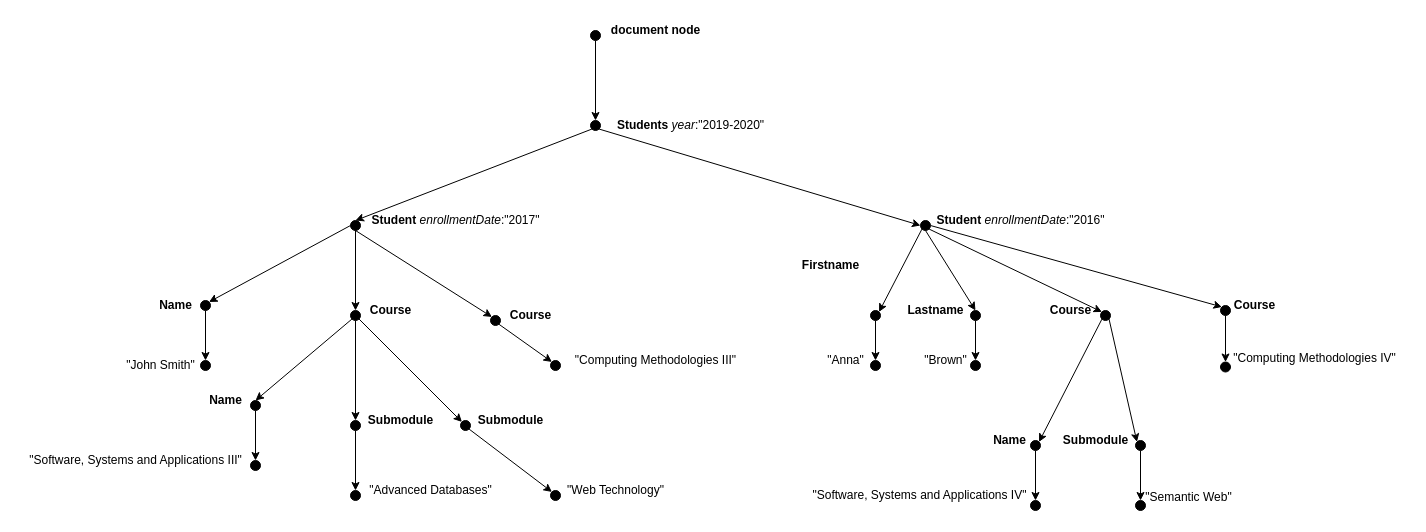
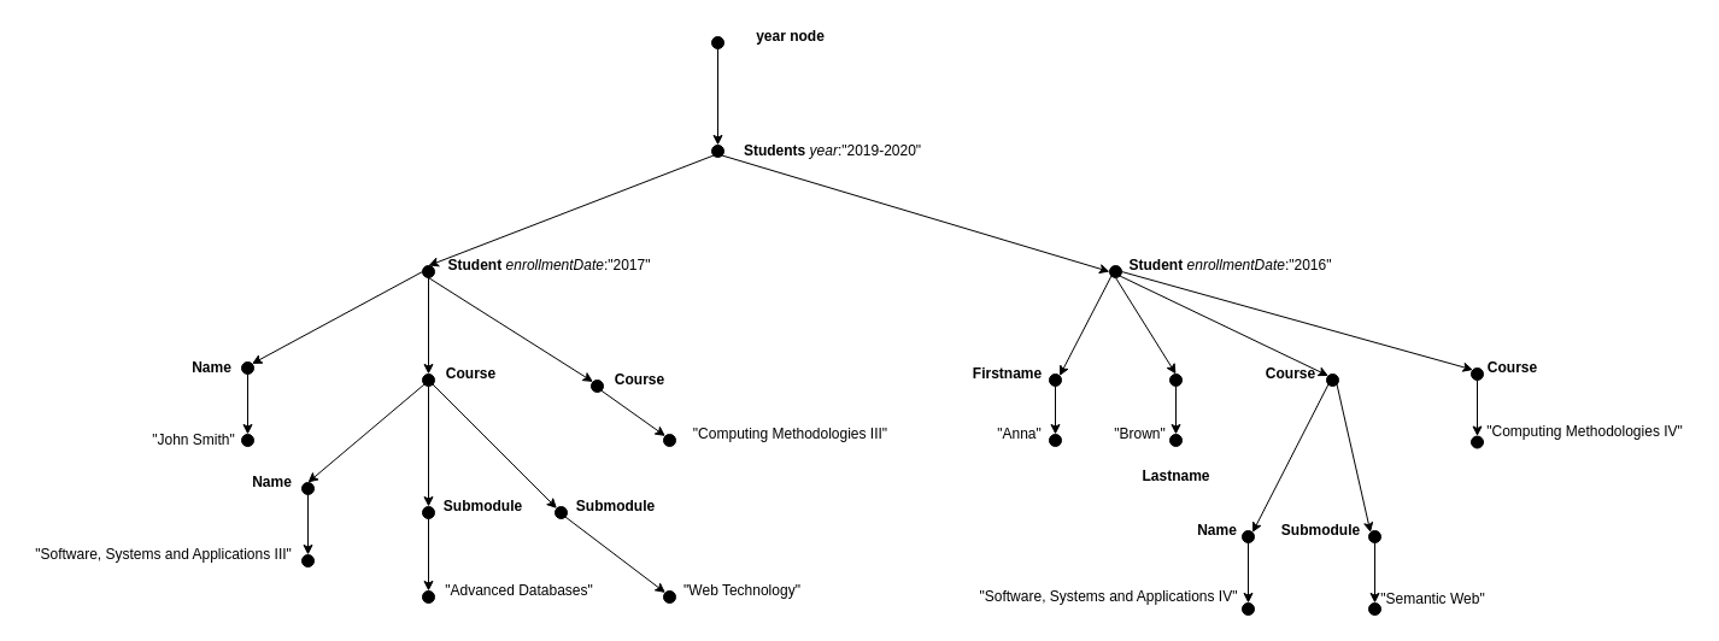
  <mxCell id="0" />
  <mxCell id="1" parent="0" />
  <mxCell id="2" value="" style="ellipse;whiteSpace=wrap;html=1;aspect=fixed;fillColor=#000000;" vertex="1" parent="1"><mxGeometry x="590" y="120" width="10" height="10" as="geometry" /></mxCell>
  <mxCell id="3" value="&lt;b&gt;Students &lt;/b&gt;&lt;i&gt;year&lt;/i&gt;:&quot;2019-2020&quot;" style="text;html=1;align=center;verticalAlign=middle;resizable=0;points=[];autosize=1;" vertex="1" parent="1"><mxGeometry x="610" y="115" width="160" height="20" as="geometry" /></mxCell>
  <mxCell id="4" style="edgeStyle=orthogonalEdgeStyle;rounded=0;orthogonalLoop=1;jettySize=auto;html=1;entryX=0.5;entryY=0;entryDx=0;entryDy=0;" edge="1" parent="1" source="5" target="21"><mxGeometry relative="1" as="geometry" /></mxCell>
  <mxCell id="5" value="" style="ellipse;whiteSpace=wrap;html=1;aspect=fixed;fillColor=#000000;" vertex="1" parent="1"><mxGeometry x="350" y="220" width="10" height="10" as="geometry" /></mxCell>
  <mxCell id="6" value="&lt;b&gt;Student&lt;/b&gt; &lt;i&gt;enrollmentDate&lt;/i&gt;:&quot;2017&quot;" style="text;html=1;align=center;verticalAlign=middle;resizable=0;points=[];autosize=1;" vertex="1" parent="1"><mxGeometry x="365" y="210" width="180" height="20" as="geometry" /></mxCell>
  <mxCell id="7" value="" style="ellipse;whiteSpace=wrap;html=1;aspect=fixed;fillColor=#000000;" vertex="1" parent="1"><mxGeometry x="920" y="220" width="10" height="10" as="geometry" /></mxCell>
  <mxCell id="8" value="&lt;b&gt;Student&lt;/b&gt; &lt;i&gt;enrollmentDate&lt;/i&gt;:&quot;2016&quot;" style="text;html=1;align=center;verticalAlign=middle;resizable=0;points=[];autosize=1;" vertex="1" parent="1"><mxGeometry x="930" y="210" width="180" height="20" as="geometry" /></mxCell>
  <mxCell id="9" value="" style="endArrow=classic;html=1;entryX=0.5;entryY=0;entryDx=0;entryDy=0;exitX=0;exitY=1;exitDx=0;exitDy=0;" edge="1" parent="1" source="2" target="5"><mxGeometry width="50" height="50" relative="1" as="geometry"><mxPoint x="600" y="280" as="sourcePoint" /><mxPoint x="650" y="230" as="targetPoint" /></mxGeometry></mxCell>
  <mxCell id="10" value="" style="endArrow=classic;html=1;entryX=0;entryY=0.5;entryDx=0;entryDy=0;exitX=1;exitY=1;exitDx=0;exitDy=0;" edge="1" parent="1" source="2" target="7"><mxGeometry width="50" height="50" relative="1" as="geometry"><mxPoint x="600" y="280" as="sourcePoint" /><mxPoint x="650" y="230" as="targetPoint" /></mxGeometry></mxCell>
  <mxCell id="11" style="edgeStyle=orthogonalEdgeStyle;rounded=0;orthogonalLoop=1;jettySize=auto;html=1;exitX=0.5;exitY=1;exitDx=0;exitDy=0;entryX=0.5;entryY=0;entryDx=0;entryDy=0;" edge="1" parent="1" source="12" target="2"><mxGeometry relative="1" as="geometry" /></mxCell>
  <mxCell id="12" value="" style="ellipse;whiteSpace=wrap;html=1;aspect=fixed;fillColor=#000000;" vertex="1" parent="1"><mxGeometry x="590" y="30" width="10" height="10" as="geometry" /></mxCell>
- <mxCell id="13" value="&lt;b&gt;document node&lt;/b&gt;" style="text;html=1;align=center;verticalAlign=middle;resizable=0;points=[];autosize=1;" vertex="1" parent="1"><mxGeometry x="605" y="20" width="100" height="20" as="geometry" /></mxCell>
+ <mxCell id="13" value="&lt;b&gt;year node&lt;/b&gt;" style="text;html=1;align=center;verticalAlign=middle;resizable=0;points=[];autosize=1;" vertex="1" parent="1"><mxGeometry x="605" y="20" width="100" height="20" as="geometry" /></mxCell>
  <mxCell id="14" style="edgeStyle=orthogonalEdgeStyle;rounded=0;orthogonalLoop=1;jettySize=auto;html=1;exitX=0.5;exitY=1;exitDx=0;exitDy=0;entryX=0.5;entryY=0;entryDx=0;entryDy=0;" edge="1" parent="1" source="15" target="18"><mxGeometry relative="1" as="geometry" /></mxCell>
  <mxCell id="15" value="" style="ellipse;whiteSpace=wrap;html=1;aspect=fixed;fillColor=#000000;" vertex="1" parent="1"><mxGeometry x="200" y="300" width="10" height="10" as="geometry" /></mxCell>
  <mxCell id="16" value="&lt;b&gt;Name&lt;/b&gt;" style="text;html=1;align=center;verticalAlign=middle;resizable=0;points=[];autosize=1;" vertex="1" parent="1"><mxGeometry x="150" y="295" width="50" height="20" as="geometry" /></mxCell>
  <mxCell id="17" value="" style="endArrow=classic;html=1;entryX=1;entryY=0;entryDx=0;entryDy=0;exitX=0;exitY=0.5;exitDx=0;exitDy=0;" edge="1" parent="1" source="5" target="15"><mxGeometry width="50" height="50" relative="1" as="geometry"><mxPoint x="240" y="320" as="sourcePoint" /><mxPoint x="290" y="270" as="targetPoint" /></mxGeometry></mxCell>
  <mxCell id="18" value="" style="ellipse;whiteSpace=wrap;html=1;aspect=fixed;fillColor=#000000;" vertex="1" parent="1"><mxGeometry x="200" y="360" width="10" height="10" as="geometry" /></mxCell>
  <mxCell id="19" value="&quot;John Smith&quot;" style="text;html=1;align=center;verticalAlign=middle;resizable=0;points=[];autosize=1;" vertex="1" parent="1"><mxGeometry x="120" y="355" width="80" height="20" as="geometry" /></mxCell>
  <mxCell id="20" style="edgeStyle=orthogonalEdgeStyle;rounded=0;orthogonalLoop=1;jettySize=auto;html=1;entryX=0.5;entryY=0;entryDx=0;entryDy=0;" edge="1" parent="1" source="21" target="27"><mxGeometry relative="1" as="geometry" /></mxCell>
  <mxCell id="21" value="" style="ellipse;whiteSpace=wrap;html=1;aspect=fixed;fillColor=#000000;" vertex="1" parent="1"><mxGeometry x="350" y="310" width="10" height="10" as="geometry" /></mxCell>
  <mxCell id="22" value="&lt;b&gt;Course&lt;/b&gt;" style="text;html=1;align=center;verticalAlign=middle;resizable=0;points=[];autosize=1;" vertex="1" parent="1"><mxGeometry x="360" y="300" width="60" height="20" as="geometry" /></mxCell>
  <mxCell id="23" style="edgeStyle=orthogonalEdgeStyle;rounded=0;orthogonalLoop=1;jettySize=auto;html=1;entryX=0.5;entryY=0;entryDx=0;entryDy=0;" edge="1" parent="1" source="24" target="33"><mxGeometry relative="1" as="geometry" /></mxCell>
  <mxCell id="24" value="" style="ellipse;whiteSpace=wrap;html=1;aspect=fixed;fillColor=#000000;" vertex="1" parent="1"><mxGeometry x="250" y="400" width="10" height="10" as="geometry" /></mxCell>
  <mxCell id="25" value="&lt;b&gt;Name&lt;/b&gt;" style="text;html=1;align=center;verticalAlign=middle;resizable=0;points=[];autosize=1;" vertex="1" parent="1"><mxGeometry x="200" y="390" width="50" height="20" as="geometry" /></mxCell>
  <mxCell id="26" style="edgeStyle=orthogonalEdgeStyle;rounded=0;orthogonalLoop=1;jettySize=auto;html=1;entryX=0.5;entryY=0;entryDx=0;entryDy=0;" edge="1" parent="1" source="27" target="35"><mxGeometry relative="1" as="geometry" /></mxCell>
  <mxCell id="27" value="" style="ellipse;whiteSpace=wrap;html=1;aspect=fixed;fillColor=#000000;" vertex="1" parent="1"><mxGeometry x="350" y="420" width="10" height="10" as="geometry" /></mxCell>
  <mxCell id="28" value="&lt;b&gt;Submodule&lt;/b&gt;" style="text;html=1;align=center;verticalAlign=middle;resizable=0;points=[];autosize=1;" vertex="1" parent="1"><mxGeometry x="360" y="410" width="80" height="20" as="geometry" /></mxCell>
  <mxCell id="29" value="" style="ellipse;whiteSpace=wrap;html=1;aspect=fixed;fillColor=#000000;" vertex="1" parent="1"><mxGeometry x="460" y="420" width="10" height="10" as="geometry" /></mxCell>
  <mxCell id="30" value="&lt;b&gt;Submodule&lt;/b&gt;" style="text;html=1;align=center;verticalAlign=middle;resizable=0;points=[];autosize=1;" vertex="1" parent="1"><mxGeometry x="470" y="410" width="80" height="20" as="geometry" /></mxCell>
  <mxCell id="31" value="" style="endArrow=classic;html=1;entryX=0.5;entryY=0;entryDx=0;entryDy=0;exitX=0;exitY=1;exitDx=0;exitDy=0;" edge="1" parent="1" source="21" target="24"><mxGeometry width="50" height="50" relative="1" as="geometry"><mxPoint x="460" y="420" as="sourcePoint" /><mxPoint x="510" y="370" as="targetPoint" /></mxGeometry></mxCell>
  <mxCell id="32" value="" style="endArrow=classic;html=1;entryX=0;entryY=0;entryDx=0;entryDy=0;exitX=1;exitY=1;exitDx=0;exitDy=0;" edge="1" parent="1" source="21" target="29"><mxGeometry width="50" height="50" relative="1" as="geometry"><mxPoint x="460" y="420" as="sourcePoint" /><mxPoint x="510" y="370" as="targetPoint" /></mxGeometry></mxCell>
  <mxCell id="33" value="" style="ellipse;whiteSpace=wrap;html=1;aspect=fixed;fillColor=#000000;" vertex="1" parent="1"><mxGeometry x="250" y="460" width="10" height="10" as="geometry" /></mxCell>
  <mxCell id="34" value="&quot;Software, Systems and Applications III&quot;" style="text;html=1;align=center;verticalAlign=middle;resizable=0;points=[];autosize=1;" vertex="1" parent="1"><mxGeometry x="20" y="450" width="230" height="20" as="geometry" /></mxCell>
  <mxCell id="35" value="" style="ellipse;whiteSpace=wrap;html=1;aspect=fixed;fillColor=#000000;" vertex="1" parent="1"><mxGeometry x="350" y="490" width="10" height="10" as="geometry" /></mxCell>
  <mxCell id="36" value="&quot;Advanced Databases&quot;" style="text;html=1;align=center;verticalAlign=middle;resizable=0;points=[];autosize=1;" vertex="1" parent="1"><mxGeometry x="360" y="480" width="140" height="20" as="geometry" /></mxCell>
  <mxCell id="37" value="" style="ellipse;whiteSpace=wrap;html=1;aspect=fixed;fillColor=#000000;" vertex="1" parent="1"><mxGeometry x="550" y="490" width="10" height="10" as="geometry" /></mxCell>
  <mxCell id="38" value="&quot;Web Technology&quot;" style="text;html=1;align=center;verticalAlign=middle;resizable=0;points=[];autosize=1;" vertex="1" parent="1"><mxGeometry x="560" y="480" width="110" height="20" as="geometry" /></mxCell>
  <mxCell id="39" value="" style="endArrow=classic;html=1;entryX=0;entryY=0;entryDx=0;entryDy=0;exitX=1;exitY=1;exitDx=0;exitDy=0;" edge="1" parent="1" source="29" target="37"><mxGeometry width="50" height="50" relative="1" as="geometry"><mxPoint x="460" y="470" as="sourcePoint" /><mxPoint x="510" y="420" as="targetPoint" /></mxGeometry></mxCell>
  <mxCell id="40" value="" style="ellipse;whiteSpace=wrap;html=1;aspect=fixed;fillColor=#000000;" vertex="1" parent="1"><mxGeometry x="490" y="315" width="10" height="10" as="geometry" /></mxCell>
  <mxCell id="41" value="&lt;b&gt;Course&lt;/b&gt;" style="text;html=1;align=center;verticalAlign=middle;resizable=0;points=[];autosize=1;" vertex="1" parent="1"><mxGeometry x="500" y="305" width="60" height="20" as="geometry" /></mxCell>
  <mxCell id="42" value="" style="endArrow=classic;html=1;entryX=0;entryY=0;entryDx=0;entryDy=0;exitX=0.5;exitY=1;exitDx=0;exitDy=0;" edge="1" parent="1" source="5" target="40"><mxGeometry width="50" height="50" relative="1" as="geometry"><mxPoint x="500" y="380" as="sourcePoint" /><mxPoint x="550" y="330" as="targetPoint" /></mxGeometry></mxCell>
  <mxCell id="43" value="" style="ellipse;whiteSpace=wrap;html=1;aspect=fixed;fillColor=#000000;" vertex="1" parent="1"><mxGeometry x="550" y="360" width="10" height="10" as="geometry" /></mxCell>
  <mxCell id="44" value="&quot;Computing Methodologies III&quot;" style="text;html=1;align=center;verticalAlign=middle;resizable=0;points=[];autosize=1;" vertex="1" parent="1"><mxGeometry x="565" y="350" width="180" height="20" as="geometry" /></mxCell>
  <mxCell id="45" value="" style="endArrow=classic;html=1;entryX=0;entryY=0;entryDx=0;entryDy=0;exitX=-0.067;exitY=0.85;exitDx=0;exitDy=0;exitPerimeter=0;" edge="1" parent="1" source="41" target="43"><mxGeometry width="50" height="50" relative="1" as="geometry"><mxPoint x="500" y="380" as="sourcePoint" /><mxPoint x="550" y="330" as="targetPoint" /></mxGeometry></mxCell>
  <mxCell id="46" style="edgeStyle=orthogonalEdgeStyle;rounded=0;orthogonalLoop=1;jettySize=auto;html=1;entryX=0.5;entryY=0;entryDx=0;entryDy=0;" edge="1" parent="1" source="47" target="59"><mxGeometry relative="1" as="geometry" /></mxCell>
  <mxCell id="47" value="" style="ellipse;whiteSpace=wrap;html=1;aspect=fixed;fillColor=#000000;" vertex="1" parent="1"><mxGeometry x="870" y="310" width="10" height="10" as="geometry" /></mxCell>
- <mxCell id="48" value="&lt;b&gt;Firstname&lt;/b&gt;" style="text;html=1;align=center;verticalAlign=middle;resizable=0;points=[];autosize=1;" vertex="1" parent="1"><mxGeometry x="795" y="255" width="70" height="20" as="geometry" /></mxCell>
+ <mxCell id="48" value="&lt;b&gt;Firstname&lt;/b&gt;" style="text;html=1;align=center;verticalAlign=middle;resizable=0;points=[];autosize=1;" vertex="1" parent="1"><mxGeometry x="800" y="300" width="70" height="20" as="geometry" /></mxCell>
  <mxCell id="49" style="edgeStyle=orthogonalEdgeStyle;rounded=0;orthogonalLoop=1;jettySize=auto;html=1;entryX=0.5;entryY=0;entryDx=0;entryDy=0;" edge="1" parent="1" source="50" target="61"><mxGeometry relative="1" as="geometry" /></mxCell>
  <mxCell id="50" value="" style="ellipse;whiteSpace=wrap;html=1;aspect=fixed;fillColor=#000000;" vertex="1" parent="1"><mxGeometry x="970" y="310" width="10" height="10" as="geometry" /></mxCell>
- <mxCell id="51" value="&lt;b&gt;Lastname&lt;/b&gt;" style="text;html=1;align=center;verticalAlign=middle;resizable=0;points=[];autosize=1;" vertex="1" parent="1"><mxGeometry x="900" y="300" width="70" height="20" as="geometry" /></mxCell>
+ <mxCell id="51" value="&lt;b&gt;Lastname&lt;/b&gt;" style="text;html=1;align=center;verticalAlign=middle;resizable=0;points=[];autosize=1;" vertex="1" parent="1"><mxGeometry x="940" y="385" width="70" height="20" as="geometry" /></mxCell>
  <mxCell id="52" value="" style="endArrow=classic;html=1;entryX=1;entryY=0;entryDx=0;entryDy=0;exitX=0;exitY=1;exitDx=0;exitDy=0;" edge="1" parent="1" source="7" target="47"><mxGeometry width="50" height="50" relative="1" as="geometry"><mxPoint x="780" y="320" as="sourcePoint" /><mxPoint x="830" y="270" as="targetPoint" /></mxGeometry></mxCell>
  <mxCell id="53" value="" style="endArrow=classic;html=1;entryX=0.5;entryY=0;entryDx=0;entryDy=0;exitX=0.5;exitY=1;exitDx=0;exitDy=0;" edge="1" parent="1" source="7" target="50"><mxGeometry width="50" height="50" relative="1" as="geometry"><mxPoint x="930" y="270" as="sourcePoint" /><mxPoint x="888.536" y="321.464" as="targetPoint" /></mxGeometry></mxCell>
  <mxCell id="54" value="" style="ellipse;whiteSpace=wrap;html=1;aspect=fixed;fillColor=#000000;" vertex="1" parent="1"><mxGeometry x="1100" y="310" width="10" height="10" as="geometry" /></mxCell>
  <mxCell id="55" value="&lt;b&gt;Course&lt;/b&gt;" style="text;html=1;align=center;verticalAlign=middle;resizable=0;points=[];autosize=1;" vertex="1" parent="1"><mxGeometry x="1040" y="300" width="60" height="20" as="geometry" /></mxCell>
  <mxCell id="56" style="edgeStyle=orthogonalEdgeStyle;rounded=0;orthogonalLoop=1;jettySize=auto;html=1;entryX=0.5;entryY=0;entryDx=0;entryDy=0;" edge="1" parent="1" source="57" target="77"><mxGeometry relative="1" as="geometry"><mxPoint x="1210" y="360" as="targetPoint" /></mxGeometry></mxCell>
  <mxCell id="57" value="" style="ellipse;whiteSpace=wrap;html=1;aspect=fixed;fillColor=#000000;" vertex="1" parent="1"><mxGeometry x="1220" y="305" width="10" height="10" as="geometry" /></mxCell>
  <mxCell id="58" value="&lt;b&gt;Course&lt;/b&gt;" style="text;html=1;align=center;verticalAlign=middle;resizable=0;points=[];autosize=1;" vertex="1" parent="1"><mxGeometry x="1224" y="295" width="60" height="20" as="geometry" /></mxCell>
  <mxCell id="59" value="" style="ellipse;whiteSpace=wrap;html=1;aspect=fixed;fillColor=#000000;" vertex="1" parent="1"><mxGeometry x="870" y="360" width="10" height="10" as="geometry" /></mxCell>
  <mxCell id="60" value="&quot;Anna&quot;" style="text;html=1;align=center;verticalAlign=middle;resizable=0;points=[];autosize=1;" vertex="1" parent="1"><mxGeometry x="820" y="350" width="50" height="20" as="geometry" /></mxCell>
  <mxCell id="61" value="" style="ellipse;whiteSpace=wrap;html=1;aspect=fixed;fillColor=#000000;" vertex="1" parent="1"><mxGeometry x="970" y="360" width="10" height="10" as="geometry" /></mxCell>
  <mxCell id="62" value="&quot;Brown&quot;" style="text;html=1;align=center;verticalAlign=middle;resizable=0;points=[];autosize=1;" vertex="1" parent="1"><mxGeometry x="915" y="350" width="60" height="20" as="geometry" /></mxCell>
  <mxCell id="63" value="" style="endArrow=classic;html=1;exitX=1;exitY=1;exitDx=0;exitDy=0;entryX=0;entryY=0;entryDx=0;entryDy=0;" edge="1" parent="1" source="7" target="54"><mxGeometry width="50" height="50" relative="1" as="geometry"><mxPoint x="940" y="250" as="sourcePoint" /><mxPoint x="960" y="230" as="targetPoint" /></mxGeometry></mxCell>
  <mxCell id="64" value="" style="endArrow=classic;html=1;entryX=0;entryY=0;entryDx=0;entryDy=0;exitX=1;exitY=0.5;exitDx=0;exitDy=0;" edge="1" parent="1" source="7" target="57"><mxGeometry width="50" height="50" relative="1" as="geometry"><mxPoint x="980" y="240" as="sourcePoint" /><mxPoint x="1050" y="280" as="targetPoint" /></mxGeometry></mxCell>
  <mxCell id="65" style="edgeStyle=orthogonalEdgeStyle;rounded=0;orthogonalLoop=1;jettySize=auto;html=1;entryX=0.5;entryY=0;entryDx=0;entryDy=0;" edge="1" parent="1" source="66" target="73"><mxGeometry relative="1" as="geometry" /></mxCell>
  <mxCell id="66" value="" style="ellipse;whiteSpace=wrap;html=1;aspect=fixed;fillColor=#000000;" vertex="1" parent="1"><mxGeometry x="1030" y="440" width="10" height="10" as="geometry" /></mxCell>
  <mxCell id="67" value="&lt;b&gt;Name&lt;/b&gt;" style="text;html=1;align=center;verticalAlign=middle;resizable=0;points=[];autosize=1;" vertex="1" parent="1"><mxGeometry x="984" y="430" width="50" height="20" as="geometry" /></mxCell>
  <mxCell id="68" style="edgeStyle=orthogonalEdgeStyle;rounded=0;orthogonalLoop=1;jettySize=auto;html=1;entryX=0.5;entryY=0;entryDx=0;entryDy=0;" edge="1" parent="1" source="69" target="75"><mxGeometry relative="1" as="geometry" /></mxCell>
  <mxCell id="69" value="" style="ellipse;whiteSpace=wrap;html=1;aspect=fixed;fillColor=#000000;" vertex="1" parent="1"><mxGeometry x="1135" y="440" width="10" height="10" as="geometry" /></mxCell>
  <mxCell id="70" value="&lt;b&gt;Submodule&lt;/b&gt;" style="text;html=1;align=center;verticalAlign=middle;resizable=0;points=[];autosize=1;" vertex="1" parent="1"><mxGeometry x="1055" y="430" width="80" height="20" as="geometry" /></mxCell>
  <mxCell id="71" value="" style="endArrow=classic;html=1;exitX=0;exitY=1;exitDx=0;exitDy=0;entryX=1;entryY=0;entryDx=0;entryDy=0;" edge="1" parent="1" source="54" target="66"><mxGeometry width="50" height="50" relative="1" as="geometry"><mxPoint x="990" y="490" as="sourcePoint" /><mxPoint x="1050" y="460" as="targetPoint" /></mxGeometry></mxCell>
  <mxCell id="72" value="" style="endArrow=classic;html=1;entryX=0;entryY=0;entryDx=0;entryDy=0;exitX=1;exitY=1;exitDx=0;exitDy=0;" edge="1" parent="1" source="54" target="69"><mxGeometry width="50" height="50" relative="1" as="geometry"><mxPoint x="1060" y="470" as="sourcePoint" /><mxPoint x="1110" y="420" as="targetPoint" /></mxGeometry></mxCell>
  <mxCell id="73" value="" style="ellipse;whiteSpace=wrap;html=1;aspect=fixed;fillColor=#000000;" vertex="1" parent="1"><mxGeometry x="1030" y="500" width="10" height="10" as="geometry" /></mxCell>
  <mxCell id="74" value="&quot;Software, Systems and Applications IV&quot;" style="text;html=1;align=center;verticalAlign=middle;resizable=0;points=[];autosize=1;" vertex="1" parent="1"><mxGeometry x="804" y="485" width="230" height="20" as="geometry" /></mxCell>
  <mxCell id="75" value="" style="ellipse;whiteSpace=wrap;html=1;aspect=fixed;fillColor=#000000;" vertex="1" parent="1"><mxGeometry x="1135" y="500" width="10" height="10" as="geometry" /></mxCell>
  <mxCell id="76" value="&quot;Semantic Web&quot;" style="text;html=1;align=center;verticalAlign=middle;resizable=0;points=[];autosize=1;" vertex="1" parent="1"><mxGeometry x="1138" y="487" width="100" height="20" as="geometry" /></mxCell>
  <mxCell id="77" value="" style="ellipse;whiteSpace=wrap;html=1;aspect=fixed;fillColor=#000000;" vertex="1" parent="1"><mxGeometry x="1220" y="361.5" width="10" height="10" as="geometry" /></mxCell>
  <mxCell id="78" value="&quot;Computing Methodologies IV&quot;" style="text;html=1;align=center;verticalAlign=middle;resizable=0;points=[];autosize=1;" vertex="1" parent="1"><mxGeometry x="1224" y="348" width="180" height="20" as="geometry" /></mxCell>
